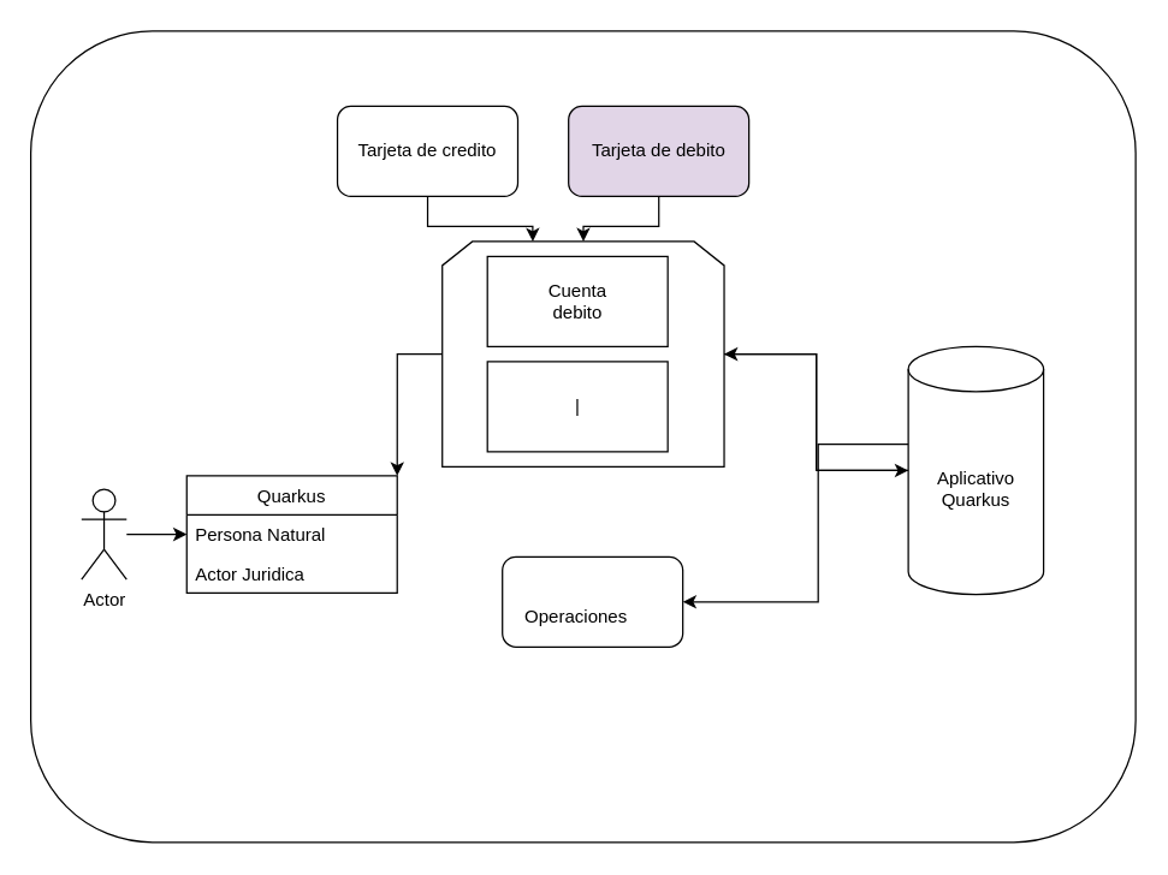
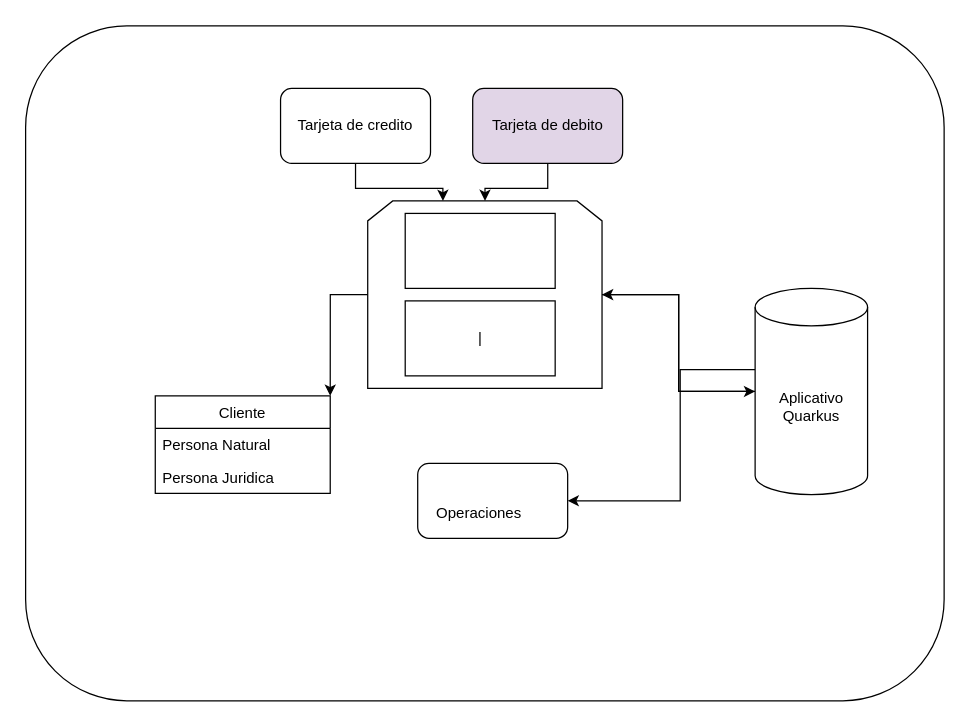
  <mxCell id="0" />
  <mxCell id="1" parent="0" />
  <mxCell id="2" value="" style="rounded=1;whiteSpace=wrap;html=1;" parent="1" vertex="1"><mxGeometry x="20" y="20" width="735" height="540" as="geometry" /></mxCell>
- <mxCell id="3" style="edgeStyle=orthogonalEdgeStyle;rounded=0;orthogonalLoop=1;jettySize=auto;html=1;entryX=0;entryY=0.5;entryDx=0;entryDy=0;" parent="1" source="4" target="9" edge="1"><mxGeometry relative="1" as="geometry" /></mxCell>
- <mxCell id="4" value="Actor" style="shape=umlActor;verticalLabelPosition=bottom;verticalAlign=top;html=1;outlineConnect=0;" parent="1" vertex="1"><mxGeometry x="53.75" y="325" width="30" height="60" as="geometry" /></mxCell>
  <mxCell id="5" style="edgeStyle=orthogonalEdgeStyle;rounded=0;orthogonalLoop=1;jettySize=auto;html=1;" parent="1" source="7" target="12" edge="1"><mxGeometry relative="1" as="geometry" /></mxCell>
  <mxCell id="6" style="edgeStyle=orthogonalEdgeStyle;rounded=0;orthogonalLoop=1;jettySize=auto;html=1;entryX=1;entryY=0.5;entryDx=0;entryDy=0;" parent="1" source="7" target="21" edge="1"><mxGeometry relative="1" as="geometry"><Array as="points"><mxPoint x="543.75" y="295" /><mxPoint x="543.75" y="400" /></Array></mxGeometry></mxCell>
  <mxCell id="7" value="Aplicativo Quarkus" style="shape=cylinder3;whiteSpace=wrap;html=1;boundedLbl=1;backgroundOutline=1;size=15;" parent="1" vertex="1"><mxGeometry x="603.75" y="230" width="90" height="165" as="geometry" /></mxCell>
- <mxCell id="8" value="Quarkus" style="swimlane;fontStyle=0;childLayout=stackLayout;horizontal=1;startSize=26;horizontalStack=0;resizeParent=1;resizeParentMax=0;resizeLast=0;collapsible=1;marginBottom=0;" parent="1" vertex="1"><mxGeometry x="123.75" y="316" width="140" height="78" as="geometry" /></mxCell>
+ <mxCell id="8" value="Cliente" style="swimlane;fontStyle=0;childLayout=stackLayout;horizontal=1;startSize=26;horizontalStack=0;resizeParent=1;resizeParentMax=0;resizeLast=0;collapsible=1;marginBottom=0;" parent="1" vertex="1"><mxGeometry x="123.75" y="316" width="140" height="78" as="geometry" /></mxCell>
  <mxCell id="9" value="Persona Natural" style="text;strokeColor=none;fillColor=none;align=left;verticalAlign=top;spacingLeft=4;spacingRight=4;overflow=hidden;rotatable=0;points=[[0,0.5],[1,0.5]];portConstraint=eastwest;" parent="8" vertex="1"><mxGeometry y="26" width="140" height="26" as="geometry" /></mxCell>
- <mxCell id="10" value="Actor Juridica" style="text;strokeColor=none;fillColor=none;align=left;verticalAlign=top;spacingLeft=4;spacingRight=4;overflow=hidden;rotatable=0;points=[[0,0.5],[1,0.5]];portConstraint=eastwest;" parent="8" vertex="1"><mxGeometry y="52" width="140" height="26" as="geometry" /></mxCell>
+ <mxCell id="10" value="Persona Juridica" style="text;strokeColor=none;fillColor=none;align=left;verticalAlign=top;spacingLeft=4;spacingRight=4;overflow=hidden;rotatable=0;points=[[0,0.5],[1,0.5]];portConstraint=eastwest;" parent="8" vertex="1"><mxGeometry y="52" width="140" height="26" as="geometry" /></mxCell>
  <mxCell id="11" value="" style="group" parent="1" vertex="1" connectable="0"><mxGeometry x="293.75" y="160" width="187.5" height="150" as="geometry" /></mxCell>
  <mxCell id="12" value="" style="shape=loopLimit;whiteSpace=wrap;html=1;" parent="11" vertex="1"><mxGeometry width="187.5" height="150" as="geometry" /></mxCell>
  <mxCell id="13" value="" style="group" parent="11" vertex="1" connectable="0"><mxGeometry x="50" y="90" width="120" height="60" as="geometry" /></mxCell>
  <mxCell id="14" value="" style="group" parent="13" vertex="1" connectable="0"><mxGeometry width="120" height="60" as="geometry" /></mxCell>
  <mxCell id="15" value="" style="group" parent="14" vertex="1" connectable="0"><mxGeometry x="-20" y="-10" width="120" height="60" as="geometry" /></mxCell>
  <mxCell id="16" value="|" style="rounded=0;whiteSpace=wrap;html=1;" parent="15" vertex="1"><mxGeometry width="120" height="60" as="geometry" /></mxCell>
  <mxCell id="17" value="" style="group" parent="11" vertex="1" connectable="0"><mxGeometry x="30" y="10" width="120" height="60" as="geometry" /></mxCell>
  <mxCell id="18" value="" style="rounded=0;whiteSpace=wrap;html=1;" parent="17" vertex="1"><mxGeometry width="120" height="60" as="geometry" /></mxCell>
- <mxCell id="19" value="Cuenta debito" style="text;html=1;strokeColor=none;fillColor=none;align=center;verticalAlign=middle;whiteSpace=wrap;rounded=0;" parent="17" vertex="1"><mxGeometry x="40" y="20" width="40" height="20" as="geometry" /></mxCell>
  <mxCell id="20" style="edgeStyle=orthogonalEdgeStyle;rounded=0;orthogonalLoop=1;jettySize=auto;html=1;entryX=1;entryY=0;entryDx=0;entryDy=0;" parent="1" source="12" target="8" edge="1"><mxGeometry relative="1" as="geometry" /></mxCell>
  <mxCell id="21" value="" style="rounded=1;whiteSpace=wrap;html=1;" parent="1" vertex="1"><mxGeometry x="333.75" y="370" width="120" height="60" as="geometry" /></mxCell>
  <mxCell id="22" value="Operaciones" style="text;html=1;strokeColor=none;fillColor=none;align=center;verticalAlign=middle;whiteSpace=wrap;rounded=0;" parent="1" vertex="1"><mxGeometry x="362.75" y="400" width="40" height="20" as="geometry" /></mxCell>
  <mxCell id="23" style="edgeStyle=orthogonalEdgeStyle;rounded=0;orthogonalLoop=1;jettySize=auto;html=1;" parent="1" source="12" target="7" edge="1"><mxGeometry relative="1" as="geometry" /></mxCell>
  <mxCell id="24" style="edgeStyle=orthogonalEdgeStyle;rounded=0;orthogonalLoop=1;jettySize=auto;html=1;entryX=0.321;entryY=0;entryDx=0;entryDy=0;entryPerimeter=0;" edge="1" parent="1" source="25" target="12"><mxGeometry relative="1" as="geometry" /></mxCell>
  <mxCell id="25" value="Tarjeta de credito" style="rounded=1;whiteSpace=wrap;html=1;" vertex="1" parent="1"><mxGeometry x="224" y="70" width="120" height="60" as="geometry" /></mxCell>
  <mxCell id="26" style="edgeStyle=orthogonalEdgeStyle;rounded=0;orthogonalLoop=1;jettySize=auto;html=1;" edge="1" parent="1" source="27" target="12"><mxGeometry relative="1" as="geometry" /></mxCell>
  <mxCell id="27" value="Tarjeta de debito" style="rounded=1;whiteSpace=wrap;html=1;fillColor=#e1d5e7;" vertex="1" parent="1"><mxGeometry x="377.75" y="70" width="120" height="60" as="geometry" /></mxCell>
